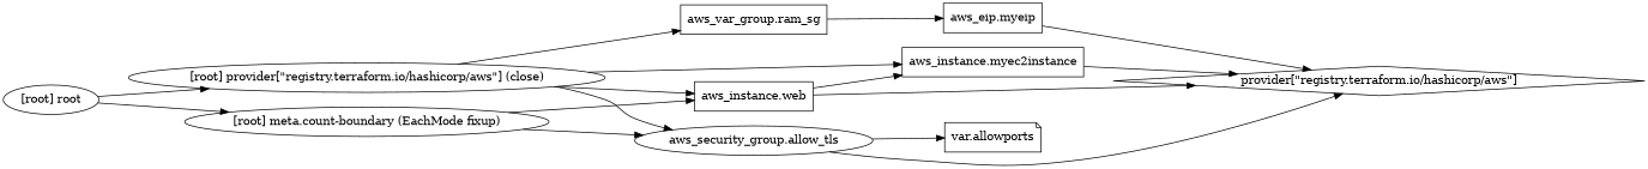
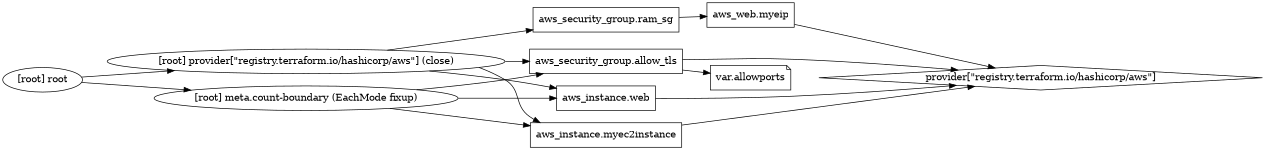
  digraph {
    compound=true
    newrank=true
    rankdir=LR
    node [shape=box]
-   n1 [label="aws_eip.myeip"]
+   n1 [label="aws_web.myeip"]
    n2 [label="provider[\"registry.terraform.io/hashicorp/aws\"]" shape=diamond]
    n3 [label="aws_instance.myec2instance"]
    n4 [label="aws_instance.web"]
-   n5 [label="aws_security_group.allow_tls" shape=ellipse]
+   n5 [label="aws_security_group.allow_tls"]
    n6 [label="var.allowports" shape=note]
-   n7 [label="aws_var_group.ram_sg"]
+   n7 [label="aws_security_group.ram_sg"]
    "[root] meta.count-boundary (EachMode fixup)" [shape=""]
    "[root] provider[\"registry.terraform.io/hashicorp/aws\"] (close)" [shape=""]
    "[root] root" [shape=""]
    subgraph sub_1 {
      n1
      n2
      n3
      n4
      n5
      n6
      n7
      "[root] meta.count-boundary (EachMode fixup)"
      "[root] provider[\"registry.terraform.io/hashicorp/aws\"] (close)"
      "[root] root"
    }
    n1 -> n2
    n3 -> n2
    n4 -> n2
    n5 -> n2
    n5 -> n6
    n7 -> n1
-   n4 -> n3
+   "[root] meta.count-boundary (EachMode fixup)" -> n3
    "[root] meta.count-boundary (EachMode fixup)" -> n4
    "[root] meta.count-boundary (EachMode fixup)" -> n5
    "[root] provider[\"registry.terraform.io/hashicorp/aws\"] (close)" -> n3
    "[root] provider[\"registry.terraform.io/hashicorp/aws\"] (close)" -> n4
    "[root] provider[\"registry.terraform.io/hashicorp/aws\"] (close)" -> n5
    "[root] provider[\"registry.terraform.io/hashicorp/aws\"] (close)" -> n7
    "[root] root" -> "[root] meta.count-boundary (EachMode fixup)"
    "[root] root" -> "[root] provider[\"registry.terraform.io/hashicorp/aws\"] (close)"
  }
